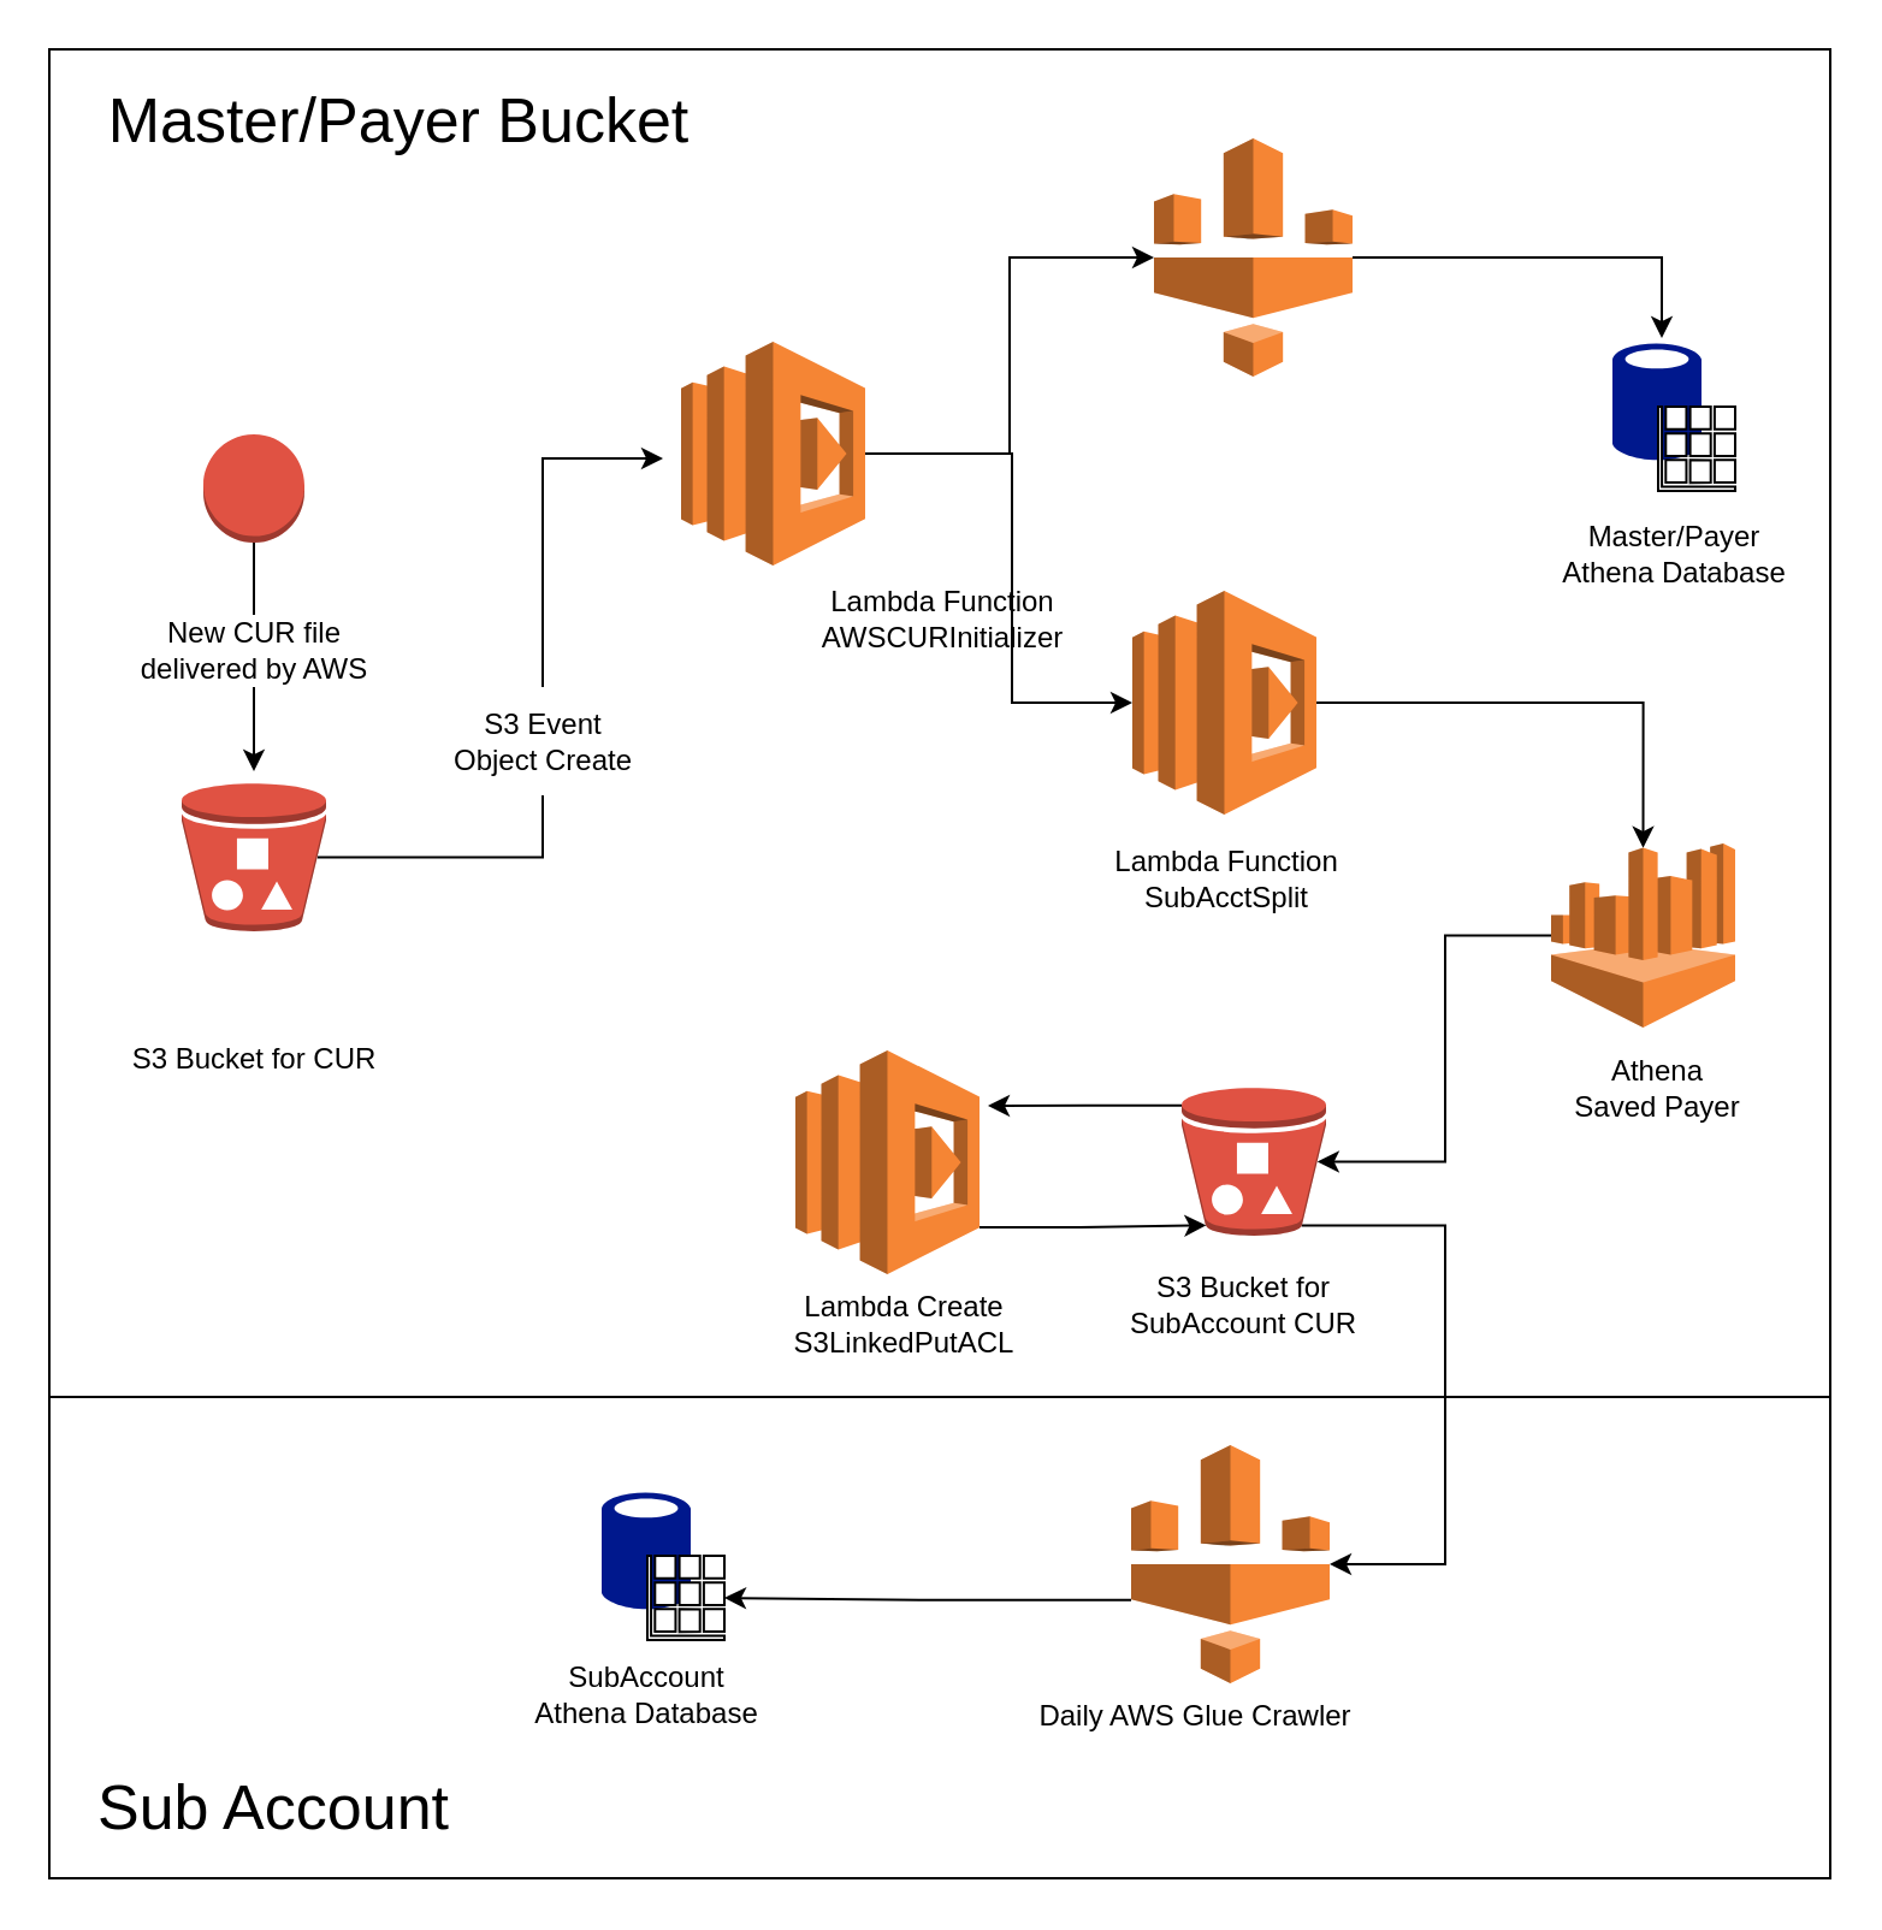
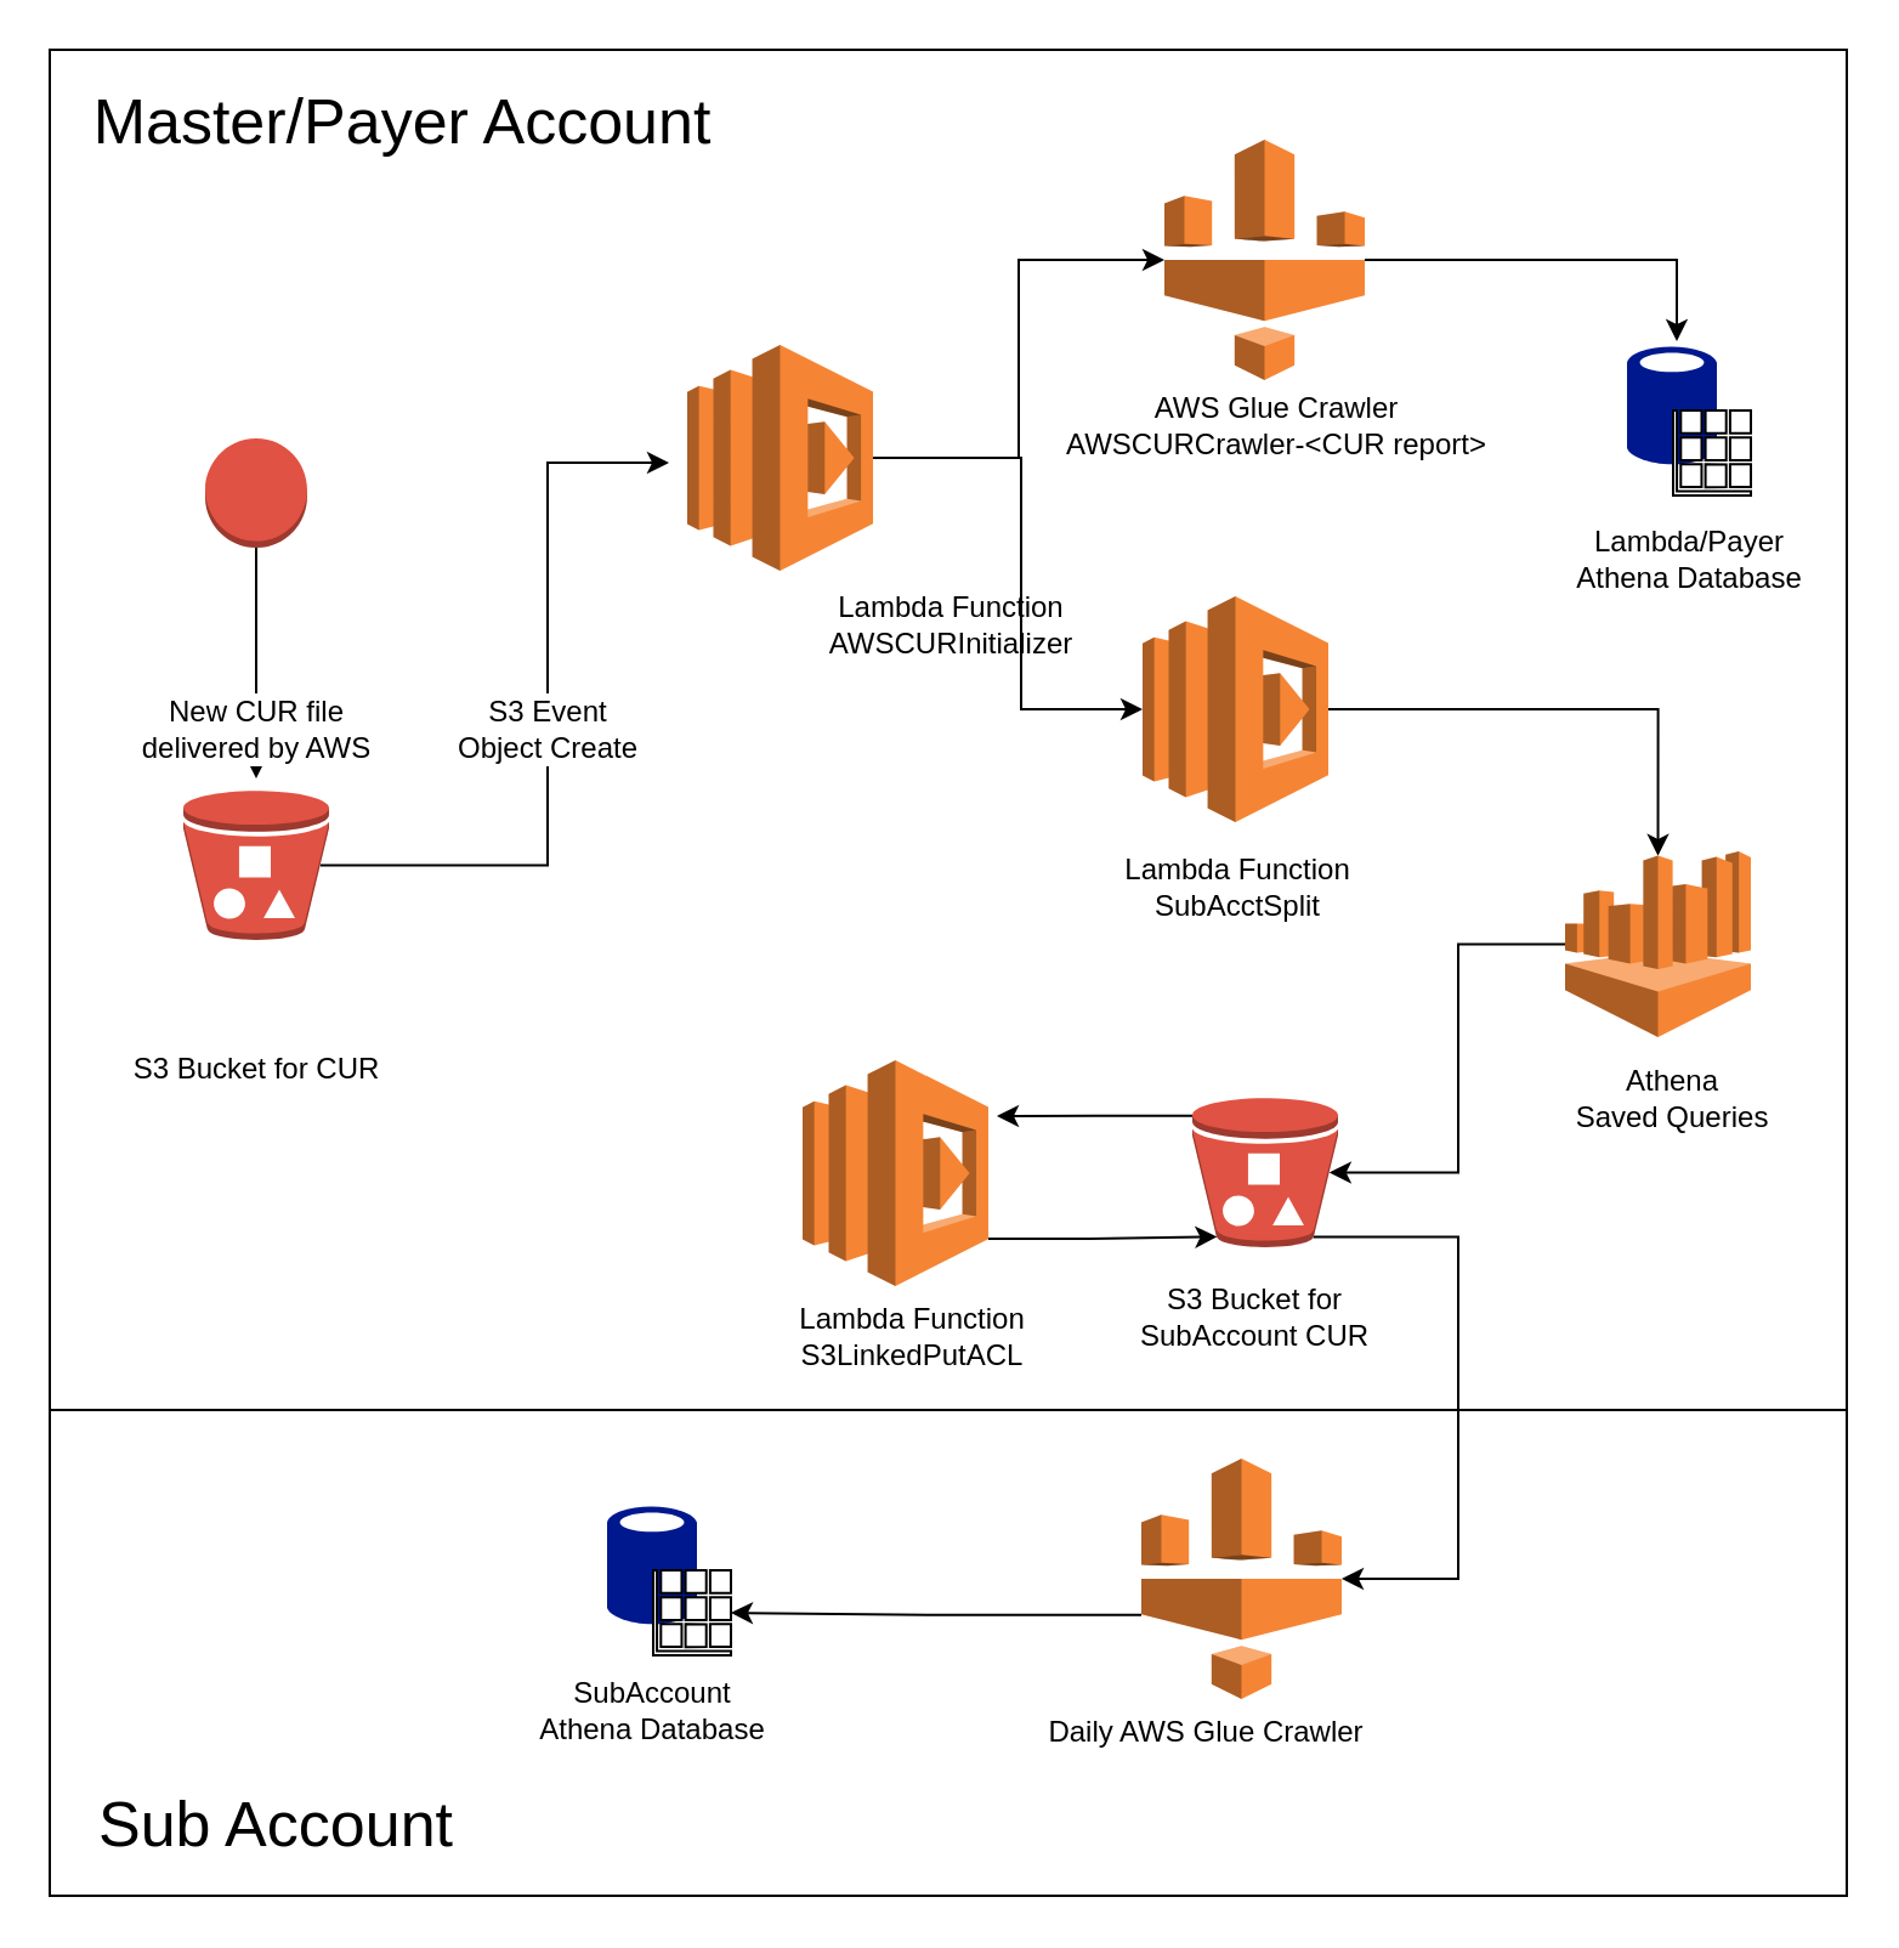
  <mxCell id="0" />
  <mxCell id="1" parent="0" />
  <mxCell id="2" value="" style="whiteSpace=wrap;html=1;fillColor=#ffffff;rounded=0;glass=0;" parent="1" vertex="1"><mxGeometry x="20" y="20" width="740" height="560" as="geometry" /></mxCell>
  <mxCell id="3" value="" style="whiteSpace=wrap;html=1;fillColor=#ffffff;rounded=0;" parent="1" vertex="1"><mxGeometry x="20" y="580" width="740" height="200" as="geometry" /></mxCell>
  <mxCell id="4" style="edgeStyle=orthogonalEdgeStyle;rounded=0;orthogonalLoop=1;jettySize=auto;html=1;exitX=0.94;exitY=0.5;exitDx=0;exitDy=0;exitPerimeter=0;" parent="1" source="5" edge="1"><mxGeometry relative="1" as="geometry"><mxPoint x="275" y="190" as="targetPoint" /><Array as="points"><mxPoint x="225" y="356" /><mxPoint x="225" y="190" /></Array></mxGeometry></mxCell>
  <mxCell id="5" value="" style="outlineConnect=0;dashed=0;verticalLabelPosition=bottom;verticalAlign=top;align=center;html=1;shape=mxgraph.aws3.bucket_with_objects;fillColor=#E05243;gradientColor=none;" parent="1" vertex="1"><mxGeometry x="75" y="325" width="60" height="61.5" as="geometry" /></mxCell>
  <mxCell id="6" style="edgeStyle=orthogonalEdgeStyle;rounded=0;orthogonalLoop=1;jettySize=auto;html=1;exitX=1;exitY=0.5;exitDx=0;exitDy=0;exitPerimeter=0;entryX=0;entryY=0.5;entryDx=0;entryDy=0;entryPerimeter=0;" parent="1" source="24" target="12" edge="1"><mxGeometry relative="1" as="geometry" /></mxCell>
  <mxCell id="7" style="edgeStyle=orthogonalEdgeStyle;rounded=0;orthogonalLoop=1;jettySize=auto;html=1;exitX=1;exitY=0.5;exitDx=0;exitDy=0;exitPerimeter=0;entryX=0.5;entryY=0.025;entryDx=0;entryDy=0;entryPerimeter=0;" parent="1" source="8" target="10" edge="1"><mxGeometry relative="1" as="geometry" /></mxCell>
  <mxCell id="8" value="" style="outlineConnect=0;dashed=0;verticalLabelPosition=bottom;verticalAlign=top;align=center;html=1;shape=mxgraph.aws3.lambda;fillColor=#F58534;gradientColor=none;" parent="1" vertex="1"><mxGeometry x="470" y="245" width="76.5" height="93" as="geometry" /></mxCell>
  <mxCell id="9" style="edgeStyle=orthogonalEdgeStyle;rounded=0;orthogonalLoop=1;jettySize=auto;html=1;exitX=0;exitY=0.5;exitDx=0;exitDy=0;exitPerimeter=0;entryX=0.94;entryY=0.5;entryDx=0;entryDy=0;entryPerimeter=0;" parent="1" source="10" target="29" edge="1"><mxGeometry relative="1" as="geometry"><Array as="points"><mxPoint x="600" y="388" /><mxPoint x="600" y="482" /></Array></mxGeometry></mxCell>
  <mxCell id="10" value="" style="outlineConnect=0;dashed=0;verticalLabelPosition=bottom;verticalAlign=top;align=center;html=1;shape=mxgraph.aws3.athena;fillColor=#F58534;gradientColor=none;" parent="1" vertex="1"><mxGeometry x="644" y="350" width="76.5" height="76.5" as="geometry" /></mxCell>
  <mxCell id="11" style="edgeStyle=orthogonalEdgeStyle;rounded=0;orthogonalLoop=1;jettySize=auto;html=1;exitX=1;exitY=0.5;exitDx=0;exitDy=0;exitPerimeter=0;" parent="1" source="12" edge="1"><mxGeometry relative="1" as="geometry"><mxPoint x="690" y="140" as="targetPoint" /><Array as="points"><mxPoint x="690" y="107" /></Array></mxGeometry></mxCell>
  <mxCell id="12" value="" style="outlineConnect=0;dashed=0;verticalLabelPosition=bottom;verticalAlign=top;align=center;html=1;shape=mxgraph.aws3.glue;fillColor=#F58534;gradientColor=none;" parent="1" vertex="1"><mxGeometry x="479" y="57" width="82.5" height="99" as="geometry" /></mxCell>
- <mxCell id="14" value="&lt;div&gt;S3 Event&lt;/div&gt;&lt;div&gt;Object Create&lt;br&gt;&lt;/div&gt;" style="text;html=1;resizable=0;autosize=1;align=center;verticalAlign=middle;points=[];fillColor=#ffffff;strokeColor=none;rounded=0;" parent="1" vertex="1"><mxGeometry x="180" y="285" width="90" height="45" as="geometry" /></mxCell>
- <mxCell id="15" value="&lt;div&gt;Athena&lt;/div&gt;&lt;div&gt;Saved Payer&lt;br&gt;&lt;/div&gt;" style="text;html=1;resizable=0;autosize=1;align=center;verticalAlign=middle;points=[];fillColor=none;strokeColor=none;rounded=0;" parent="1" vertex="1"><mxGeometry x="638" y="436.5" width="100" height="30" as="geometry" /></mxCell>
+ <mxCell id="13" value="&lt;div&gt;AWS Glue Crawler&lt;/div&gt;&lt;div&gt;AWSCURCrawler-&amp;lt;CUR report&amp;gt;&lt;br&gt;&lt;/div&gt;" style="text;html=1;resizable=0;autosize=1;align=center;verticalAlign=middle;points=[];fillColor=none;strokeColor=none;rounded=0;" parent="1" vertex="1"><mxGeometry x="430" y="160" width="190" height="30" as="geometry" /></mxCell>
+ <mxCell id="14" value="&lt;div&gt;S3 Event&lt;/div&gt;&lt;div&gt;Object Create&lt;br&gt;&lt;/div&gt;" style="text;html=1;resizable=0;autosize=1;align=center;verticalAlign=middle;points=[];fillColor=#ffffff;strokeColor=none;rounded=0;" parent="1" vertex="1"><mxGeometry x="180" y="285" width="90" height="30" as="geometry" /></mxCell>
+ <mxCell id="15" value="&lt;div&gt;Athena&lt;/div&gt;&lt;div&gt;Saved Queries&lt;br&gt;&lt;/div&gt;" style="text;html=1;resizable=0;autosize=1;align=center;verticalAlign=middle;points=[];fillColor=none;strokeColor=none;rounded=0;" parent="1" vertex="1"><mxGeometry x="638" y="436.5" width="100" height="30" as="geometry" /></mxCell>
  <mxCell id="16" style="edgeStyle=orthogonalEdgeStyle;rounded=0;orthogonalLoop=1;jettySize=auto;html=1;exitX=0.5;exitY=1;exitDx=0;exitDy=0;exitPerimeter=0;" parent="1" source="17" edge="1"><mxGeometry relative="1" as="geometry"><mxPoint x="105" y="320" as="targetPoint" /></mxGeometry></mxCell>
  <mxCell id="17" value="" style="outlineConnect=0;dashed=0;verticalLabelPosition=bottom;verticalAlign=top;align=center;html=1;shape=mxgraph.aws3.object;fillColor=#E05243;gradientColor=none;" parent="1" vertex="1"><mxGeometry x="84" y="180" width="42" height="45" as="geometry" /></mxCell>
  <mxCell id="18" value="S3 Bucket for CUR" style="text;html=1;resizable=0;autosize=1;align=center;verticalAlign=middle;points=[];fillColor=none;strokeColor=none;rounded=0;" parent="1" vertex="1"><mxGeometry x="45" y="430" width="120" height="20" as="geometry" /></mxCell>
- <mxCell id="19" value="&lt;div&gt;New CUR file &lt;br&gt;&lt;/div&gt;&lt;div&gt;delivered by AWS&lt;/div&gt;" style="text;html=1;resizable=0;autosize=1;align=center;verticalAlign=middle;points=[];fillColor=#ffffff;strokeColor=none;rounded=0;" parent="1" vertex="1"><mxGeometry x="50" y="255" width="110" height="30" as="geometry" /></mxCell>
+ <mxCell id="19" value="&lt;div&gt;New CUR file &lt;br&gt;&lt;/div&gt;&lt;div&gt;delivered by AWS&lt;/div&gt;" style="text;html=1;resizable=0;autosize=1;align=center;verticalAlign=middle;points=[];fillColor=#ffffff;strokeColor=none;rounded=0;" parent="1" vertex="1"><mxGeometry x="50" y="285" width="110" height="30" as="geometry" /></mxCell>
  <mxCell id="20" value="" style="shadow=0;dashed=0;html=1;strokeColor=none;labelPosition=center;verticalLabelPosition=bottom;verticalAlign=top;align=center;shape=mxgraph.mscae.enterprise.database_generic;fillColor=#00188D;" parent="1" vertex="1"><mxGeometry x="669.5" y="141.5" width="37" height="50" as="geometry" /></mxCell>
  <mxCell id="21" value="" style="shadow=0;dashed=0;html=1;labelPosition=center;verticalLabelPosition=bottom;verticalAlign=top;align=center;shape=mxgraph.mscae.enterprise.table;" parent="1" vertex="1"><mxGeometry x="688.5" y="168.5" width="32" height="35" as="geometry" /></mxCell>
  <mxCell id="22" value="&lt;div&gt;Lambda Function&lt;/div&gt;&lt;div&gt;AWSCURInitializer&lt;br&gt;&lt;/div&gt;" style="text;html=1;resizable=0;autosize=1;align=center;verticalAlign=middle;points=[];fillColor=none;strokeColor=none;rounded=0;" parent="1" vertex="1"><mxGeometry x="331" y="241.5" width="120" height="30" as="geometry" /></mxCell>
  <mxCell id="23" style="edgeStyle=orthogonalEdgeStyle;rounded=0;orthogonalLoop=1;jettySize=auto;html=1;exitX=1;exitY=0.5;exitDx=0;exitDy=0;exitPerimeter=0;entryX=0;entryY=0.5;entryDx=0;entryDy=0;entryPerimeter=0;" parent="1" source="24" target="8" edge="1"><mxGeometry relative="1" as="geometry"><Array as="points"><mxPoint x="420" y="188" /><mxPoint x="420" y="292" /></Array></mxGeometry></mxCell>
  <mxCell id="24" value="" style="outlineConnect=0;dashed=0;verticalLabelPosition=bottom;verticalAlign=top;align=center;html=1;shape=mxgraph.aws3.lambda;fillColor=#F58534;gradientColor=none;" parent="1" vertex="1"><mxGeometry x="282.5" y="141.5" width="76.5" height="93" as="geometry" /></mxCell>
  <mxCell id="25" value="&lt;div&gt;Lambda Function&lt;/div&gt;&lt;div&gt;SubAcctSplit&lt;br&gt;&lt;/div&gt;" style="text;html=1;resizable=0;autosize=1;align=center;verticalAlign=middle;points=[];fillColor=none;strokeColor=none;rounded=0;" parent="1" vertex="1"><mxGeometry x="453.5" y="350" width="110" height="30" as="geometry" /></mxCell>
- <mxCell id="26" value="Master/Payer&lt;br&gt;Athena Database" style="text;html=1;resizable=0;autosize=1;align=center;verticalAlign=middle;points=[];fillColor=none;strokeColor=none;rounded=0;" parent="1" vertex="1"><mxGeometry x="640" y="215" width="110" height="30" as="geometry" /></mxCell>
+ <mxCell id="26" value="Lambda/Payer&lt;br&gt;Athena Database" style="text;html=1;resizable=0;autosize=1;align=center;verticalAlign=middle;points=[];fillColor=none;strokeColor=none;rounded=0;" parent="1" vertex="1"><mxGeometry x="640" y="215" width="110" height="30" as="geometry" /></mxCell>
  <mxCell id="27" style="edgeStyle=orthogonalEdgeStyle;rounded=0;orthogonalLoop=1;jettySize=auto;html=1;exitX=0;exitY=0.12;exitDx=0;exitDy=0;exitPerimeter=0;" parent="1" source="29" edge="1"><mxGeometry relative="1" as="geometry"><mxPoint x="410" y="459" as="targetPoint" /></mxGeometry></mxCell>
  <mxCell id="28" style="edgeStyle=orthogonalEdgeStyle;rounded=0;orthogonalLoop=1;jettySize=auto;html=1;exitX=0.83;exitY=0.93;exitDx=0;exitDy=0;exitPerimeter=0;entryX=1;entryY=0.5;entryDx=0;entryDy=0;entryPerimeter=0;" parent="1" source="29" target="35" edge="1"><mxGeometry relative="1" as="geometry"><Array as="points"><mxPoint x="600" y="509" /><mxPoint x="600" y="650" /></Array></mxGeometry></mxCell>
  <mxCell id="29" value="" style="outlineConnect=0;dashed=0;verticalLabelPosition=bottom;verticalAlign=top;align=center;html=1;shape=mxgraph.aws3.bucket_with_objects;fillColor=#E05243;gradientColor=none;" parent="1" vertex="1"><mxGeometry x="490.5" y="451.5" width="60" height="61.5" as="geometry" /></mxCell>
  <mxCell id="30" value="&lt;div&gt;S3 Bucket for &lt;br&gt;&lt;/div&gt;&lt;div&gt;SubAccount CUR&lt;/div&gt;" style="text;html=1;resizable=0;autosize=1;align=center;verticalAlign=middle;points=[];fillColor=none;strokeColor=none;rounded=0;" parent="1" vertex="1"><mxGeometry x="460.5" y="526.5" width="110" height="30" as="geometry" /></mxCell>
  <mxCell id="31" style="edgeStyle=orthogonalEdgeStyle;rounded=0;orthogonalLoop=1;jettySize=auto;html=1;exitX=1;exitY=0.79;exitDx=0;exitDy=0;exitPerimeter=0;entryX=0.17;entryY=0.93;entryDx=0;entryDy=0;entryPerimeter=0;" parent="1" source="32" target="29" edge="1"><mxGeometry relative="1" as="geometry" /></mxCell>
  <mxCell id="32" value="" style="outlineConnect=0;dashed=0;verticalLabelPosition=bottom;verticalAlign=top;align=center;html=1;shape=mxgraph.aws3.lambda;fillColor=#F58534;gradientColor=none;" parent="1" vertex="1"><mxGeometry x="330" y="436" width="76.5" height="93" as="geometry" /></mxCell>
- <mxCell id="33" value="&lt;div&gt;Lambda Create&lt;/div&gt;&lt;div&gt;S3LinkedPutACL&lt;/div&gt;" style="text;html=1;resizable=0;autosize=1;align=center;verticalAlign=middle;points=[];fillColor=none;strokeColor=none;rounded=0;" parent="1" vertex="1"><mxGeometry x="320" y="535" width="110" height="30" as="geometry" /></mxCell>
+ <mxCell id="33" value="&lt;div&gt;Lambda Function&lt;/div&gt;&lt;div&gt;S3LinkedPutACL&lt;/div&gt;" style="text;html=1;resizable=0;autosize=1;align=center;verticalAlign=middle;points=[];fillColor=none;strokeColor=none;rounded=0;" parent="1" vertex="1"><mxGeometry x="320" y="535" width="110" height="30" as="geometry" /></mxCell>
  <mxCell id="34" style="edgeStyle=orthogonalEdgeStyle;rounded=0;orthogonalLoop=1;jettySize=auto;html=1;exitX=0;exitY=0.65;exitDx=0;exitDy=0;exitPerimeter=0;entryX=1;entryY=0.5;entryDx=0;entryDy=0;entryPerimeter=0;" parent="1" source="35" target="38" edge="1"><mxGeometry relative="1" as="geometry" /></mxCell>
  <mxCell id="35" value="" style="outlineConnect=0;dashed=0;verticalLabelPosition=bottom;verticalAlign=top;align=center;html=1;shape=mxgraph.aws3.glue;fillColor=#F58534;gradientColor=none;" parent="1" vertex="1"><mxGeometry x="469.5" y="600" width="82.5" height="99" as="geometry" /></mxCell>
  <mxCell id="36" value="&lt;div&gt;Daily AWS Glue Crawler&lt;/div&gt;" style="text;html=1;resizable=0;autosize=1;align=center;verticalAlign=middle;points=[];fillColor=none;strokeColor=none;rounded=0;" parent="1" vertex="1"><mxGeometry x="420.5" y="703" width="150" height="20" as="geometry" /></mxCell>
  <mxCell id="37" value="" style="shadow=0;dashed=0;html=1;strokeColor=none;labelPosition=center;verticalLabelPosition=bottom;verticalAlign=top;align=center;shape=mxgraph.mscae.enterprise.database_generic;fillColor=#00188D;" parent="1" vertex="1"><mxGeometry x="249.5" y="619" width="37" height="50" as="geometry" /></mxCell>
  <mxCell id="38" value="" style="shadow=0;dashed=0;html=1;labelPosition=center;verticalLabelPosition=bottom;verticalAlign=top;align=center;shape=mxgraph.mscae.enterprise.table;" parent="1" vertex="1"><mxGeometry x="268.5" y="646" width="32" height="35" as="geometry" /></mxCell>
  <mxCell id="39" value="SubAccount&lt;br&gt;Athena Database" style="text;html=1;resizable=0;autosize=1;align=center;verticalAlign=middle;points=[];fillColor=none;strokeColor=none;rounded=0;" parent="1" vertex="1"><mxGeometry x="213" y="688.5" width="110" height="30" as="geometry" /></mxCell>
  <mxCell id="40" value="Sub Account" style="text;html=1;resizable=0;autosize=1;align=center;verticalAlign=middle;points=[];fillColor=none;strokeColor=none;rounded=0;glass=0;fontSize=26;" parent="1" vertex="1"><mxGeometry x="73" y="741" width="80" height="20" as="geometry" /></mxCell>
- <mxCell id="41" value="Master/Payer Bucket" style="text;html=1;resizable=0;autosize=1;align=center;verticalAlign=middle;points=[];fillColor=none;strokeColor=none;rounded=0;glass=0;fontSize=26;" parent="1" vertex="1"><mxGeometry x="30" y="30" width="270" height="40" as="geometry" /></mxCell>
+ <mxCell id="41" value="Master/Payer Account" style="text;html=1;resizable=0;autosize=1;align=center;verticalAlign=middle;points=[];fillColor=none;strokeColor=none;rounded=0;glass=0;fontSize=26;" parent="1" vertex="1"><mxGeometry x="30" y="30" width="270" height="40" as="geometry" /></mxCell>
